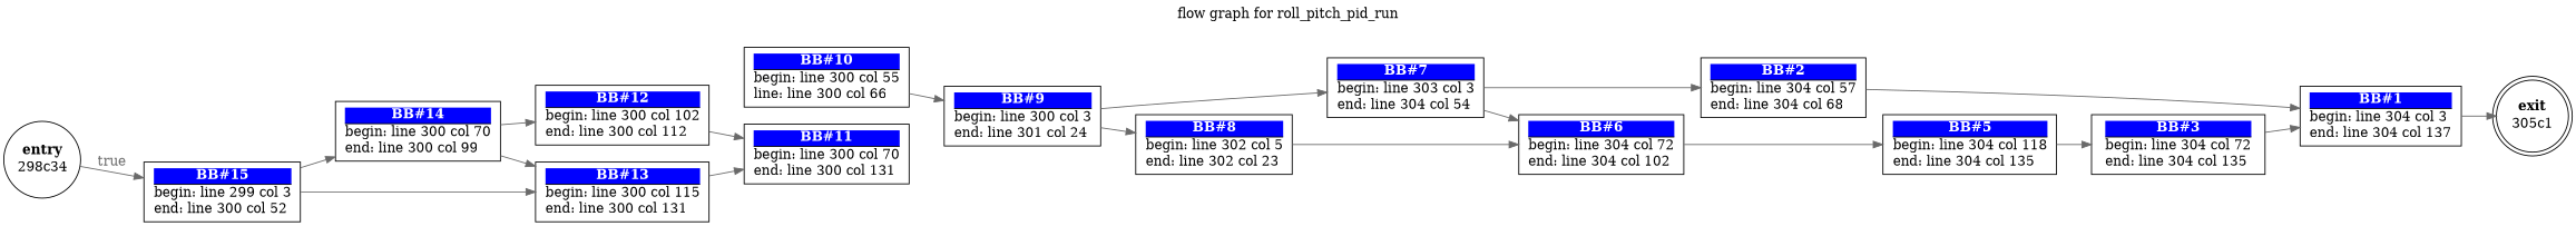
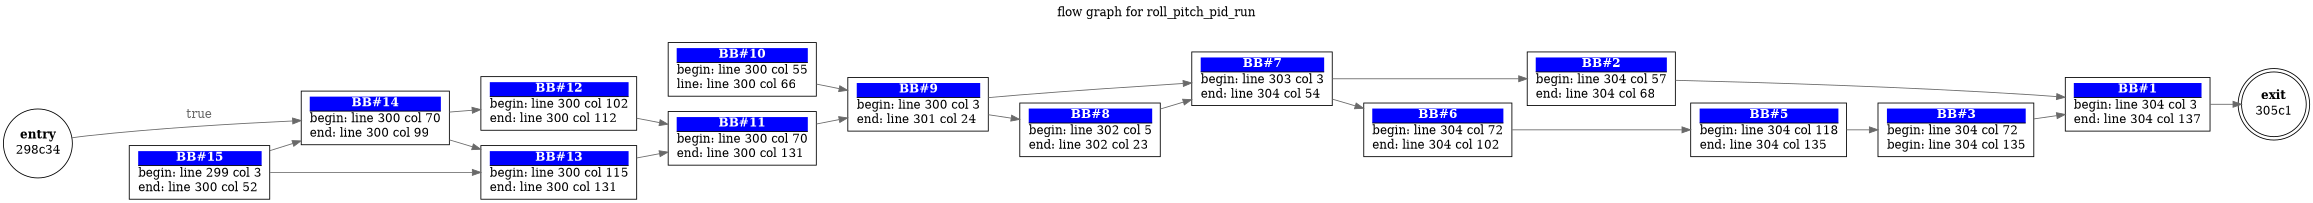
  digraph {
    label="flow graph for roll_pitch_pid_run"
    labelloc=t
    rankdir=LR
    node [shape=box]
    edge [color=dimgray fontcolor=dimgray]
    n1 [label=<<TABLE border="0" cellborder="0" cellpadding="0"><TR><TD border="0" bgcolor="#ffffff" sides="b"><FONT color="#000000"><B>exit</B></FONT></TD></TR><TR><TD>305c1</TD></TR></TABLE>> margin=0 shape=doublecircle]
    n2 [label=<<TABLE border="0" cellborder="0" cellpadding="0"><TR><TD border="1" bgcolor="#0000ff" sides="b"><FONT color="#ffffff"><B>BB#1</B></FONT></TD></TR><TR><TD align="left">begin: line 304 col 3</TD></TR><TR><TD align="left">end: line 304 col 137</TD></TR></TABLE>>]
    n3 [label=<<TABLE border="0" cellborder="0" cellpadding="0"><TR><TD border="1" bgcolor="#0000ff" sides="b"><FONT color="#ffffff"><B>BB#2</B></FONT></TD></TR><TR><TD align="left">begin: line 304 col 57</TD></TR><TR><TD align="left">end: line 304 col 68</TD></TR></TABLE>>]
-   n4 [label=<<TABLE border="0" cellborder="0" cellpadding="0"><TR><TD border="1" bgcolor="#0000ff" sides="b"><FONT color="#ffffff"><B>BB#3</B></FONT></TD></TR><TR><TD align="left">begin: line 304 col 72</TD></TR><TR><TD align="left">end: line 304 col 135</TD></TR></TABLE>>]
+   n4 [label=<<TABLE border="0" cellborder="0" cellpadding="0"><TR><TD border="1" bgcolor="#0000ff" sides="b"><FONT color="#ffffff"><B>BB#3</B></FONT></TD></TR><TR><TD align="left">begin: line 304 col 72</TD></TR><TR><TD align="left">begin: line 304 col 135</TD></TR></TABLE>>]
    n5 [label=<<TABLE border="0" cellborder="0" cellpadding="0"><TR><TD border="1" bgcolor="#0000ff" sides="b"><FONT color="#ffffff"><B>BB#5</B></FONT></TD></TR><TR><TD align="left">begin: line 304 col 118</TD></TR><TR><TD align="left">end: line 304 col 135</TD></TR></TABLE>>]
    n6 [label=<<TABLE border="0" cellborder="0" cellpadding="0"><TR><TD border="1" bgcolor="#0000ff" sides="b"><FONT color="#ffffff"><B>BB#6</B></FONT></TD></TR><TR><TD align="left">begin: line 304 col 72</TD></TR><TR><TD align="left">end: line 304 col 102</TD></TR></TABLE>>]
    n7 [label=<<TABLE border="0" cellborder="0" cellpadding="0"><TR><TD border="1" bgcolor="#0000ff" sides="b"><FONT color="#ffffff"><B>BB#7</B></FONT></TD></TR><TR><TD align="left">begin: line 303 col 3</TD></TR><TR><TD align="left">end: line 304 col 54</TD></TR></TABLE>>]
    n8 [label=<<TABLE border="0" cellborder="0" cellpadding="0"><TR><TD border="1" bgcolor="#0000ff" sides="b"><FONT color="#ffffff"><B>BB#8</B></FONT></TD></TR><TR><TD align="left">begin: line 302 col 5</TD></TR><TR><TD align="left">end: line 302 col 23</TD></TR></TABLE>>]
    n9 [label=<<TABLE border="0" cellborder="0" cellpadding="0"><TR><TD border="1" bgcolor="#0000ff" sides="b"><FONT color="#ffffff"><B>BB#9</B></FONT></TD></TR><TR><TD align="left">begin: line 300 col 3</TD></TR><TR><TD align="left">end: line 301 col 24</TD></TR></TABLE>>]
    n10 [label=<<TABLE border="0" cellborder="0" cellpadding="0"><TR><TD border="1" bgcolor="#0000ff" sides="b"><FONT color="#ffffff"><B>BB#10</B></FONT></TD></TR><TR><TD align="left">begin: line 300 col 55</TD></TR><TR><TD align="left">line: line 300 col 66</TD></TR></TABLE>>]
    n11 [label=<<TABLE border="0" cellborder="0" cellpadding="0"><TR><TD border="1" bgcolor="#0000ff" sides="b"><FONT color="#ffffff"><B>BB#11</B></FONT></TD></TR><TR><TD align="left">begin: line 300 col 70</TD></TR><TR><TD align="left">end: line 300 col 131</TD></TR></TABLE>>]
    n12 [label=<<TABLE border="0" cellborder="0" cellpadding="0"><TR><TD border="1" bgcolor="#0000ff" sides="b"><FONT color="#ffffff"><B>BB#12</B></FONT></TD></TR><TR><TD align="left">begin: line 300 col 102</TD></TR><TR><TD align="left">end: line 300 col 112</TD></TR></TABLE>>]
    n13 [label=<<TABLE border="0" cellborder="0" cellpadding="0"><TR><TD border="1" bgcolor="#0000ff" sides="b"><FONT color="#ffffff"><B>BB#13</B></FONT></TD></TR><TR><TD align="left">begin: line 300 col 115</TD></TR><TR><TD align="left">end: line 300 col 131</TD></TR></TABLE>>]
    n14 [label=<<TABLE border="0" cellborder="0" cellpadding="0"><TR><TD border="1" bgcolor="#0000ff" sides="b"><FONT color="#ffffff"><B>BB#14</B></FONT></TD></TR><TR><TD align="left">begin: line 300 col 70</TD></TR><TR><TD align="left">end: line 300 col 99</TD></TR></TABLE>>]
    n15 [label=<<TABLE border="0" cellborder="0" cellpadding="0"><TR><TD border="1" bgcolor="#0000ff" sides="b"><FONT color="#ffffff"><B>BB#15</B></FONT></TD></TR><TR><TD align="left">begin: line 299 col 3</TD></TR><TR><TD align="left">end: line 300 col 52</TD></TR></TABLE>>]
    n16 [label=<<TABLE border="0" cellborder="0" cellpadding="0"><TR><TD border="0" bgcolor="#ffffff" sides="b"><FONT color="#000000"><B>entry</B></FONT></TD></TR><TR><TD>298c34</TD></TR></TABLE>> margin=0 shape=circle]
    n2 -> n1
    n3 -> n2
    n4 -> n2
    n5 -> n4
    n6 -> n5
    n7 -> n3
    n7 -> n6
-   n8 -> n6
+   n8 -> n7
    n9 -> n7
    n9 -> n8
    n10 -> n9
+   n11 -> n9
    n12 -> n11
    n13 -> n11
    n14 -> n12
    n14 -> n13
    n15 -> n13
    n15 -> n14
-   n16 -> n15 [label=true]
+   n16 -> n14 [label=true]
  }
